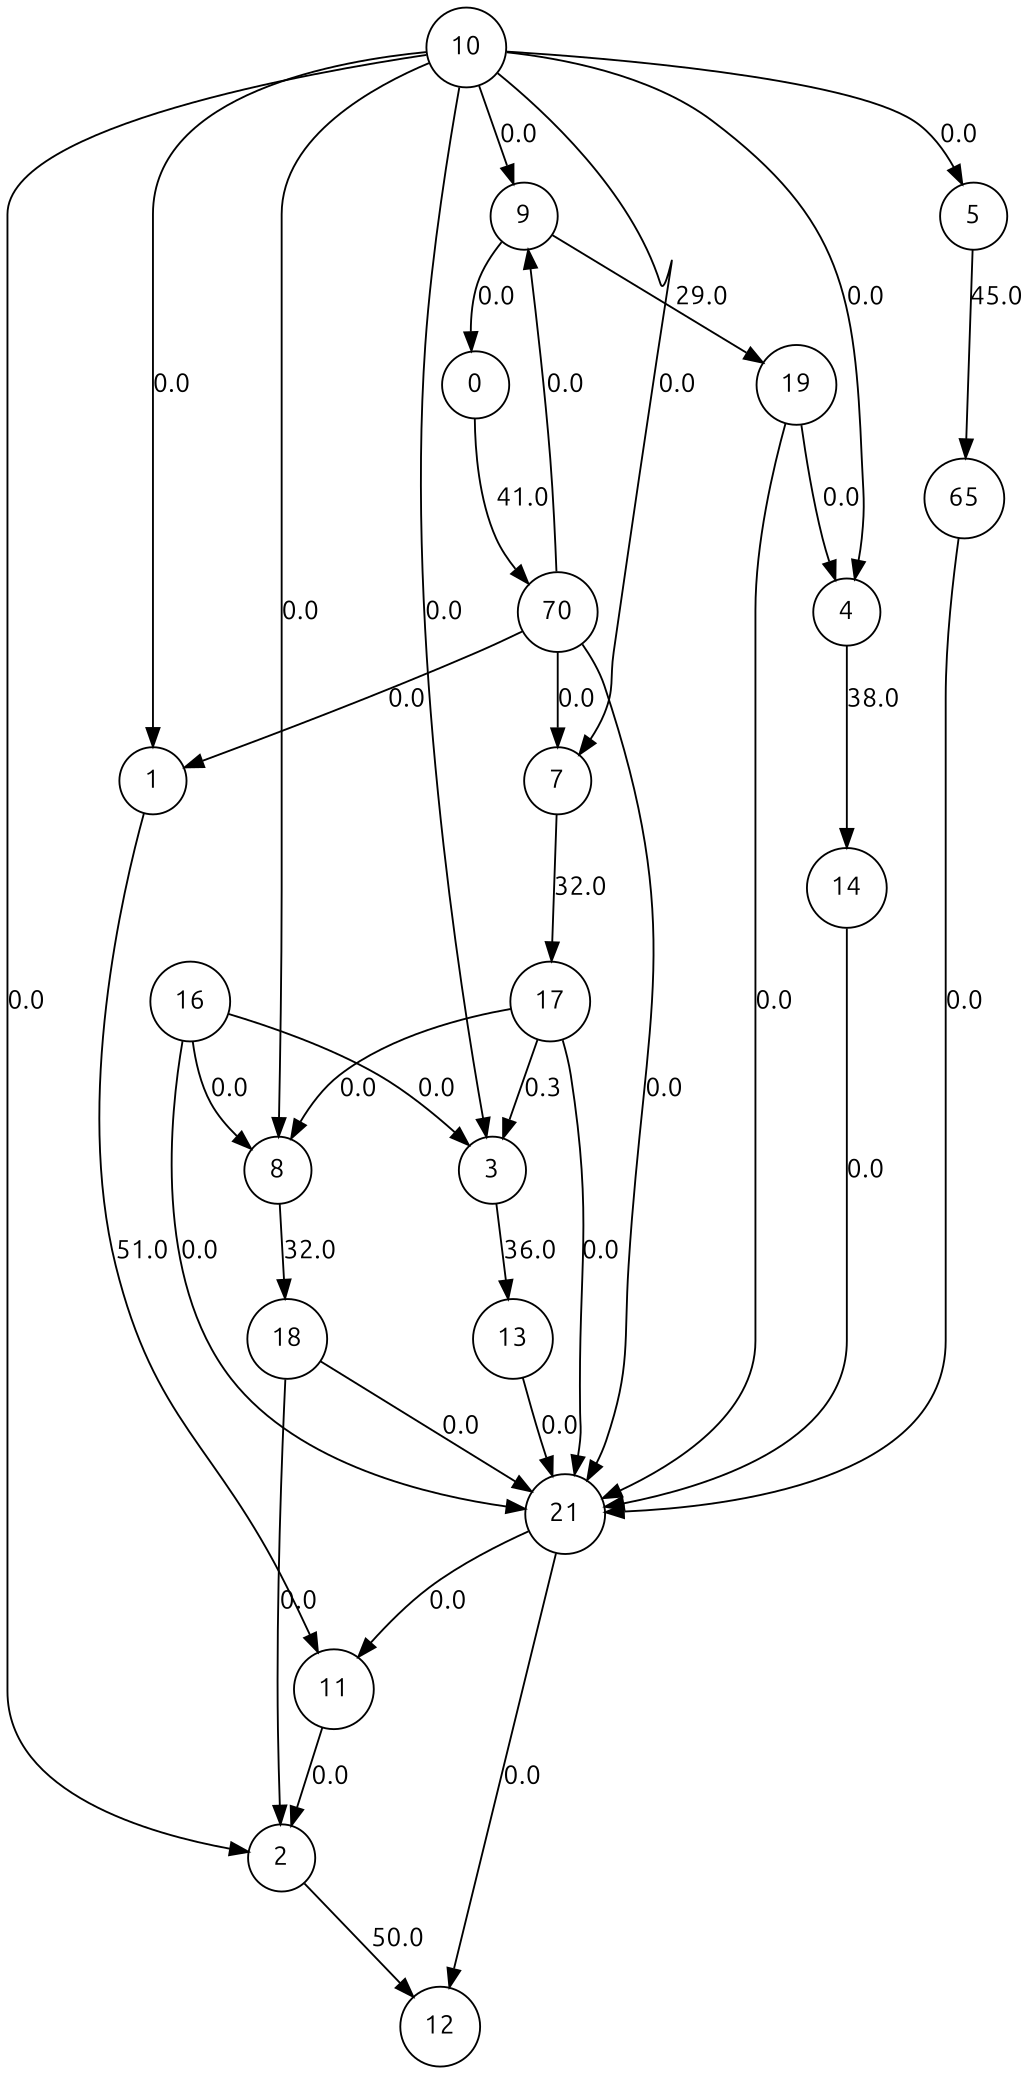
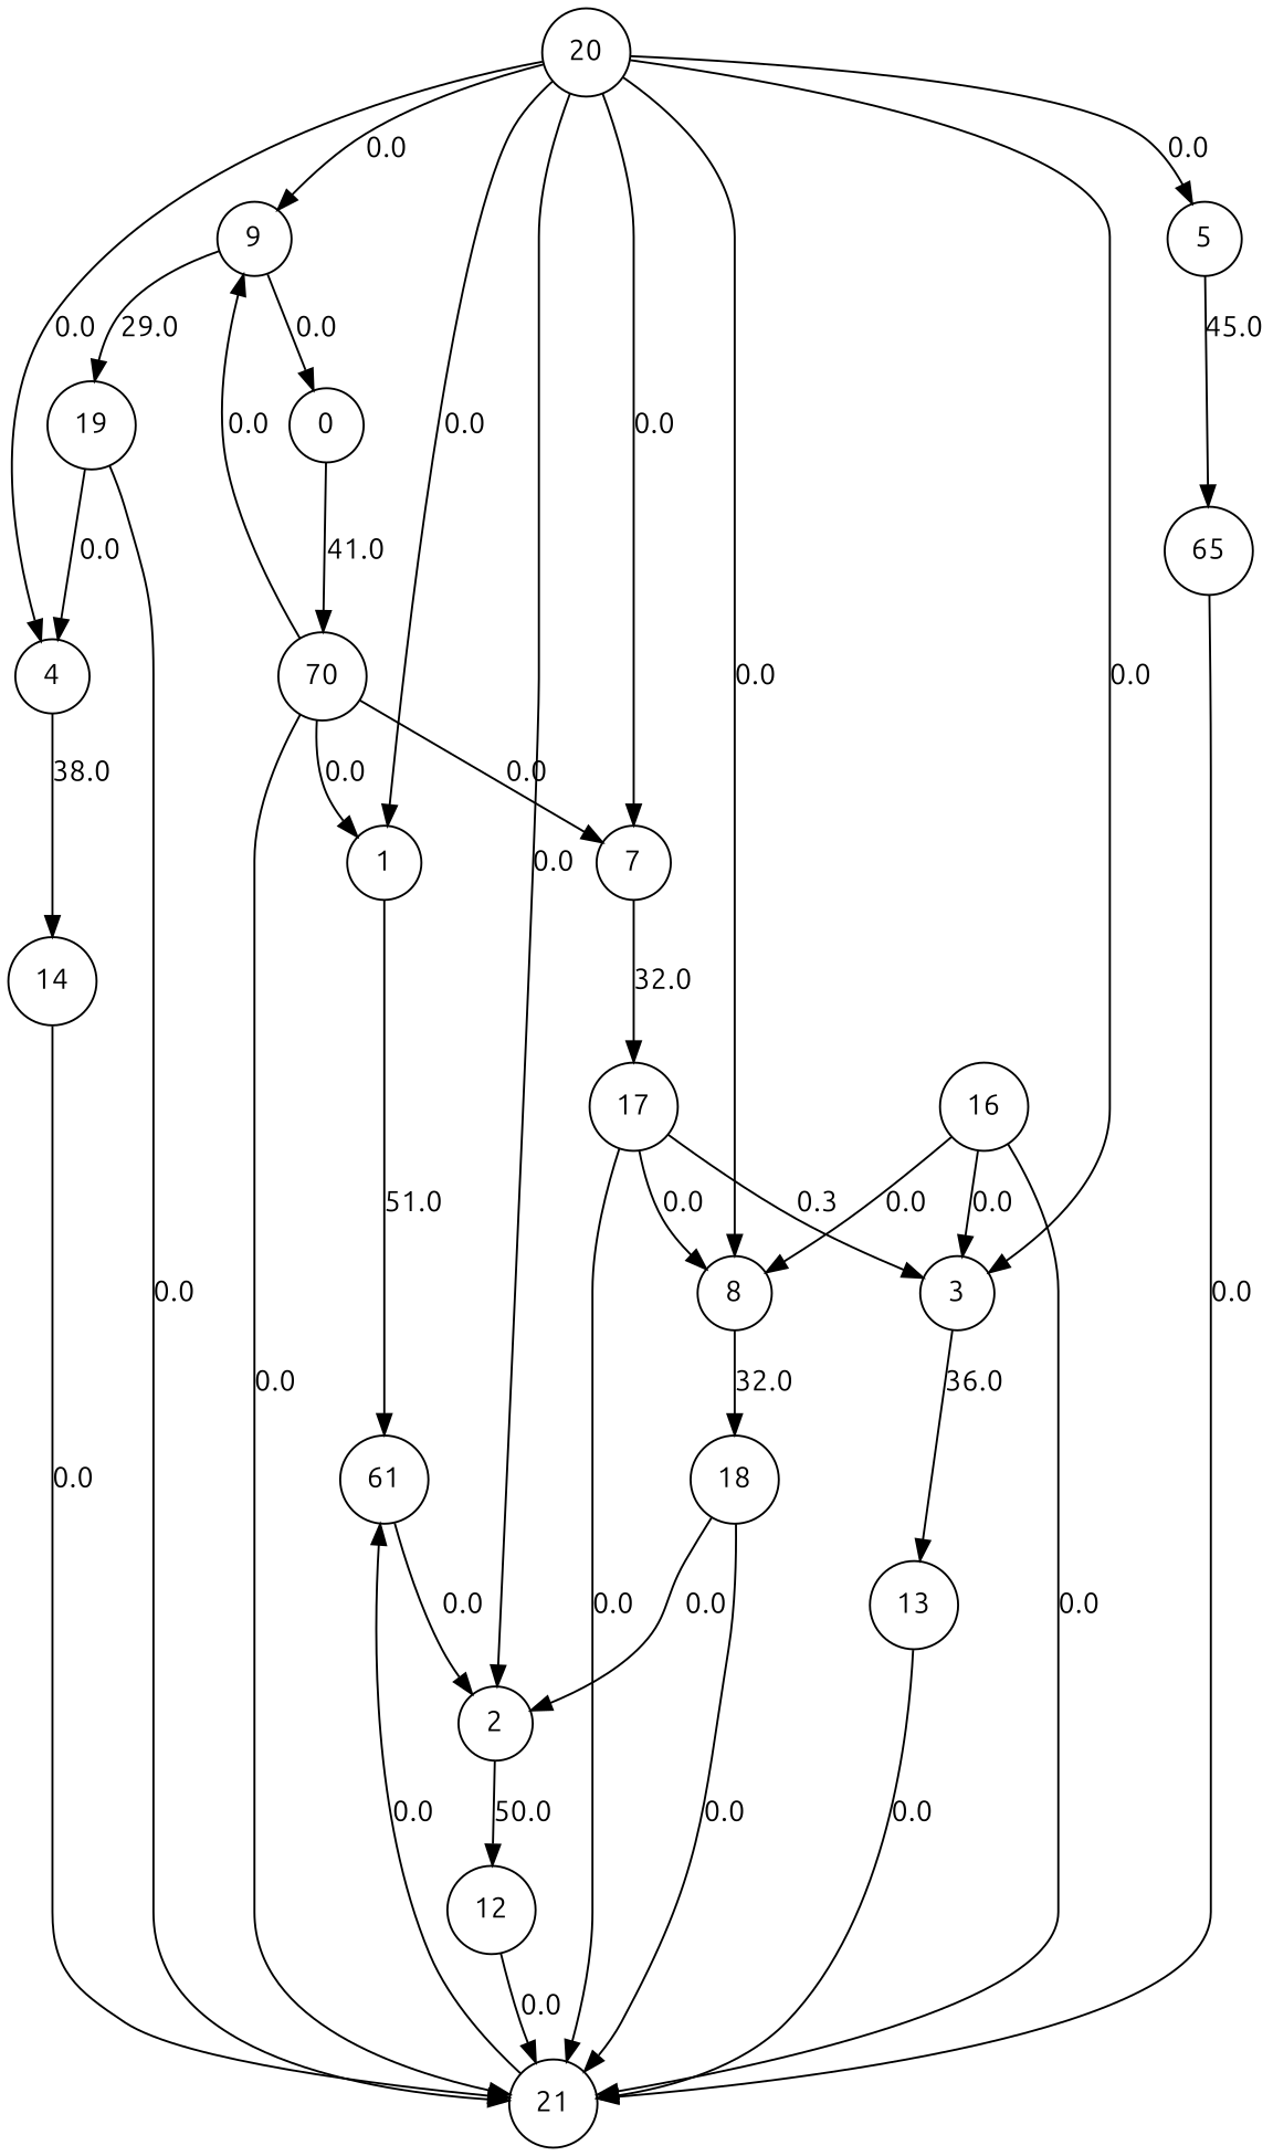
  digraph {
    fontname=Ubuntu
    rankdir=TB
    node [fontname=Ubuntu shape=circle]
    edge [fontname=Ubuntu]
-   20 [label=10]
+   20
    1
    2
    3
    4
    5
    7
    8
    9
    n10 [label=70]
    0
-   11
+   11 [label=61]
    12
    13
    14
    n16 [label=65]
    17
    18
    19
    21
    16
    20 -> 1 [label=0.0]
    20 -> 2 [label=0.0]
    20 -> 3 [label=0.0]
    20 -> 4 [label=0.0]
    20 -> 5 [label=0.0]
    20 -> 7 [label=0.0]
    20 -> 8 [label=0.0]
    20 -> 9 [label=0.0]
    1 -> 11 [label=51.0]
    2 -> 12 [label=50.0]
    3 -> 13 [label=36.0]
    4 -> 14 [label=38.0]
    5 -> n16 [label=45.0]
    7 -> 17 [label=32.0]
    8 -> 18 [label=32.0]
    9 -> 0 [label=0.0]
    9 -> 19 [label=29.0]
    n10 -> 1 [label=0.0]
    n10 -> 7 [label=0.0]
    n10 -> 9 [label=0.0]
    n10 -> 21 [label=0.0]
    0 -> n10 [label=41.0]
    11 -> 2 [label=0.0]
-   21 -> 12 [label=0.0]
+   12 -> 21 [label=0.0]
    13 -> 21 [label=0.0]
    14 -> 21 [label=0.0]
    n16 -> 21 [label=0.0]
    17 -> 3 [label=0.3]
    17 -> 8 [label=0.0]
    17 -> 21 [label=0.0]
    18 -> 2 [label=0.0]
    18 -> 21 [label=0.0]
    19 -> 4 [label=0.0]
    19 -> 21 [label=0.0]
    21 -> 11 [label=0.0]
    16 -> 3 [label=0.0]
    16 -> 8 [label=0.0]
    16 -> 21 [label=0.0]
  }
